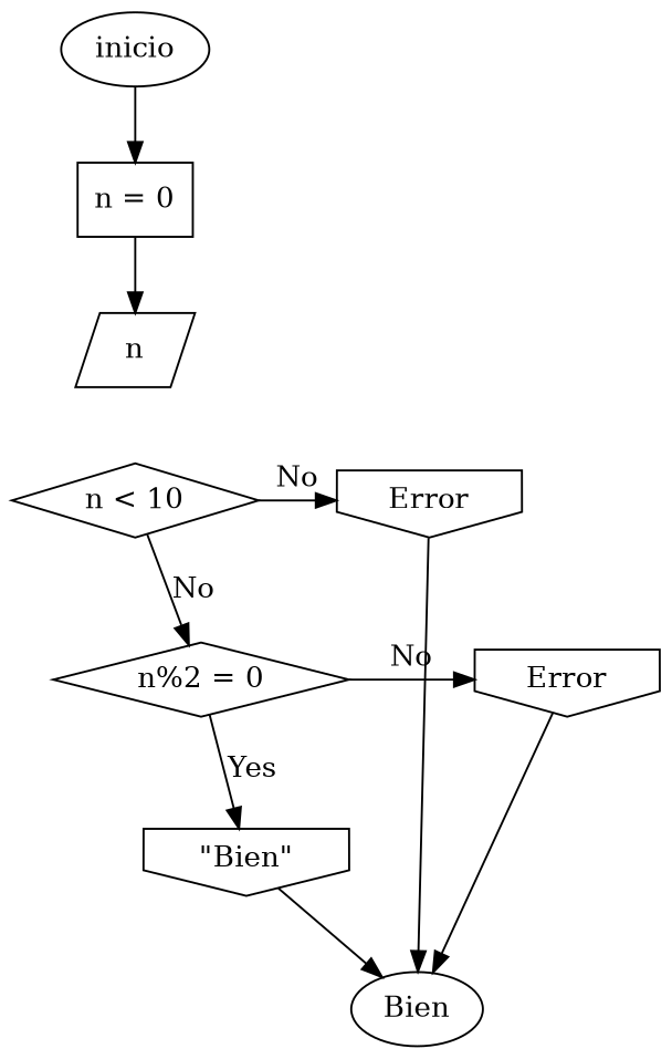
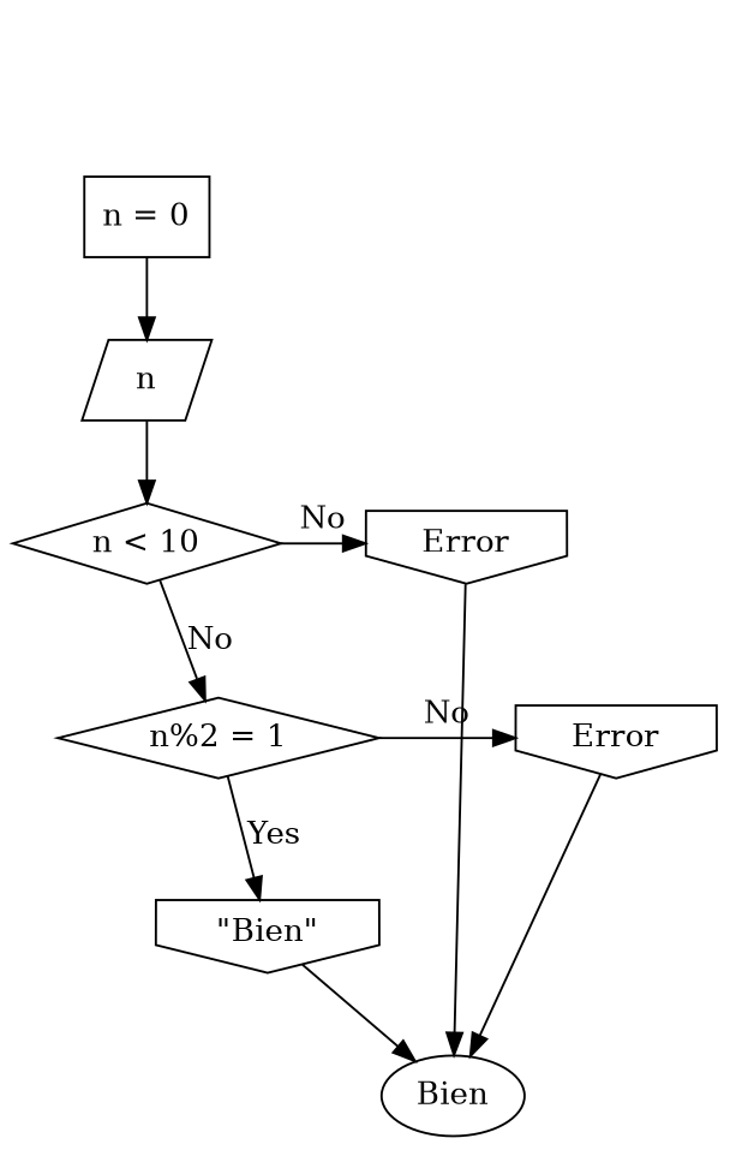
  digraph {
    node [shape=invhouse]
    n1 [label="n < 10" shape=diamond]
    n2 [label=Error]
-   n3 [label="n%2 = 0" shape=diamond]
+   n3 [label="n%2 = 1" shape=diamond]
    n4 [label=Error]
    n5 [label=Bien shape=ellipse]
    n6 [label="\"Bien\""]
-   n7 [label=inicio shape=ellipse]
    n8 [label="n = 0" shape=box]
    n9 [label=n shape=parallelogram]
    subgraph sub_1 {
      rank=same
      n1
      n2
    }
    subgraph sub_2 {
      rank=same
      n3
      n4
    }
    n1 -> n2 [label=No]
    n1 -> n3 [label=No]
    n2 -> n5
    n3 -> n4 [label=No]
    n3 -> n6 [label=Yes]
    n4 -> n5
    n6 -> n5
-   n7 -> n8
    n8 -> n9
+   n9 -> n1
  }
